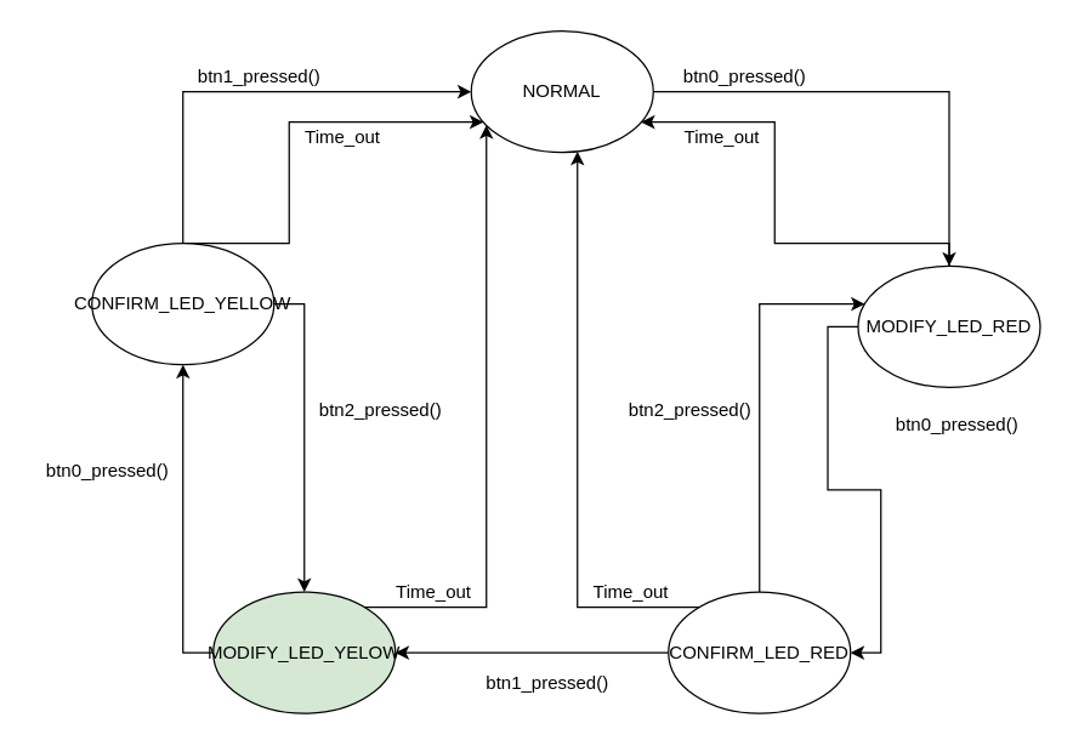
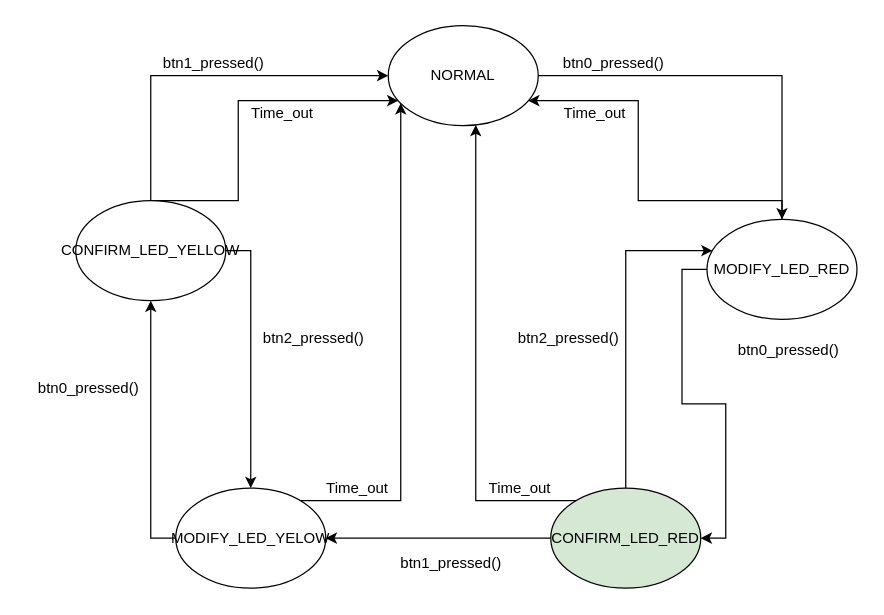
  <mxCell id="0" />
  <mxCell id="1" parent="0" />
  <mxCell id="2" style="edgeStyle=orthogonalEdgeStyle;rounded=0;orthogonalLoop=1;jettySize=auto;html=1;" parent="1" source="3" target="6" edge="1"><mxGeometry relative="1" as="geometry" /></mxCell>
  <mxCell id="3" value="NORMAL" style="ellipse;whiteSpace=wrap;html=1;" parent="1" vertex="1"><mxGeometry x="310" y="20" width="120" height="80" as="geometry" /></mxCell>
  <mxCell id="4" style="edgeStyle=orthogonalEdgeStyle;rounded=0;orthogonalLoop=1;jettySize=auto;html=1;entryX=1;entryY=0.5;entryDx=0;entryDy=0;" parent="1" source="6" target="10" edge="1"><mxGeometry relative="1" as="geometry" /></mxCell>
  <mxCell id="5" style="edgeStyle=orthogonalEdgeStyle;rounded=0;orthogonalLoop=1;jettySize=auto;html=1;" parent="1" source="6" target="3" edge="1"><mxGeometry relative="1" as="geometry"><Array as="points"><mxPoint x="510" y="160" /><mxPoint x="510" y="80" /></Array></mxGeometry></mxCell>
  <mxCell id="6" value="MODIFY_LED_RED" style="ellipse;whiteSpace=wrap;html=1;" parent="1" vertex="1"><mxGeometry x="565" y="175" width="120" height="80" as="geometry" /></mxCell>
  <mxCell id="7" style="edgeStyle=orthogonalEdgeStyle;rounded=0;orthogonalLoop=1;jettySize=auto;html=1;" parent="1" source="10" target="13" edge="1"><mxGeometry relative="1" as="geometry"><Array as="points"><mxPoint x="390" y="430" /><mxPoint x="390" y="430" /></Array></mxGeometry></mxCell>
  <mxCell id="8" style="edgeStyle=orthogonalEdgeStyle;rounded=0;orthogonalLoop=1;jettySize=auto;html=1;" parent="1" source="10" target="6" edge="1"><mxGeometry relative="1" as="geometry"><Array as="points"><mxPoint x="500" y="200" /></Array></mxGeometry></mxCell>
  <mxCell id="9" style="edgeStyle=orthogonalEdgeStyle;rounded=0;orthogonalLoop=1;jettySize=auto;html=1;" parent="1" source="10" target="3" edge="1"><mxGeometry relative="1" as="geometry"><Array as="points"><mxPoint x="380" y="400" /></Array></mxGeometry></mxCell>
- <mxCell id="10" value="CONFIRM_LED_RED" style="ellipse;whiteSpace=wrap;html=1;" parent="1" vertex="1"><mxGeometry x="440" y="390" width="120" height="80" as="geometry" /></mxCell>
+ <mxCell id="10" value="CONFIRM_LED_RED" style="ellipse;whiteSpace=wrap;html=1;fillColor=#d5e8d4;" parent="1" vertex="1"><mxGeometry x="440" y="390" width="120" height="80" as="geometry" /></mxCell>
  <mxCell id="11" style="edgeStyle=orthogonalEdgeStyle;rounded=0;orthogonalLoop=1;jettySize=auto;html=1;" parent="1" source="13" target="17" edge="1"><mxGeometry relative="1" as="geometry"><Array as="points"><mxPoint x="120" y="430" /></Array></mxGeometry></mxCell>
  <mxCell id="12" style="edgeStyle=orthogonalEdgeStyle;rounded=0;orthogonalLoop=1;jettySize=auto;html=1;" parent="1" source="13" target="3" edge="1"><mxGeometry relative="1" as="geometry"><Array as="points"><mxPoint x="320" y="400" /></Array></mxGeometry></mxCell>
- <mxCell id="13" value="MODIFY_LED_YELOW" style="ellipse;whiteSpace=wrap;html=1;fillColor=#d5e8d4;" parent="1" vertex="1"><mxGeometry x="140" y="390" width="120" height="80" as="geometry" /></mxCell>
+ <mxCell id="13" value="MODIFY_LED_YELOW" style="ellipse;whiteSpace=wrap;html=1;" parent="1" vertex="1"><mxGeometry x="140" y="390" width="120" height="80" as="geometry" /></mxCell>
  <mxCell id="14" style="edgeStyle=orthogonalEdgeStyle;rounded=0;orthogonalLoop=1;jettySize=auto;html=1;" parent="1" source="17" target="3" edge="1"><mxGeometry relative="1" as="geometry"><Array as="points"><mxPoint x="120" y="60" /></Array></mxGeometry></mxCell>
  <mxCell id="15" style="edgeStyle=orthogonalEdgeStyle;rounded=0;orthogonalLoop=1;jettySize=auto;html=1;" parent="1" source="17" target="13" edge="1"><mxGeometry relative="1" as="geometry"><Array as="points"><mxPoint x="200" y="200" /></Array></mxGeometry></mxCell>
  <mxCell id="16" style="edgeStyle=orthogonalEdgeStyle;rounded=0;orthogonalLoop=1;jettySize=auto;html=1;" parent="1" source="17" target="3" edge="1"><mxGeometry relative="1" as="geometry"><Array as="points"><mxPoint x="190" y="160" /><mxPoint x="190" y="80" /></Array></mxGeometry></mxCell>
  <mxCell id="17" value="CONFIRM_LED_YELLOW" style="ellipse;whiteSpace=wrap;html=1;" parent="1" vertex="1"><mxGeometry x="60" y="160" width="120" height="80" as="geometry" /></mxCell>
  <mxCell id="18" value="btn0_pressed()" style="text;html=1;align=center;verticalAlign=middle;resizable=0;points=[];autosize=1;strokeColor=none;fillColor=none;" parent="1" vertex="1"><mxGeometry x="440" y="40" width="100" height="20" as="geometry" /></mxCell>
  <mxCell id="19" value="btn0_pressed()" style="text;html=1;align=center;verticalAlign=middle;resizable=0;points=[];autosize=1;strokeColor=none;fillColor=none;" parent="1" vertex="1"><mxGeometry x="580" y="270" width="100" height="20" as="geometry" /></mxCell>
  <mxCell id="20" value="btn1_pressed()" style="text;html=1;align=center;verticalAlign=middle;resizable=0;points=[];autosize=1;strokeColor=none;fillColor=none;" parent="1" vertex="1"><mxGeometry x="310" y="440" width="100" height="20" as="geometry" /></mxCell>
  <mxCell id="21" value="btn2_pressed()" style="text;html=1;align=center;verticalAlign=middle;resizable=0;points=[];autosize=1;strokeColor=none;fillColor=none;" parent="1" vertex="1"><mxGeometry x="404" y="260" width="100" height="20" as="geometry" /></mxCell>
  <mxCell id="22" value="btn0_pressed()" style="text;html=1;align=center;verticalAlign=middle;resizable=0;points=[];autosize=1;strokeColor=none;fillColor=none;" parent="1" vertex="1"><mxGeometry x="20" y="300" width="100" height="20" as="geometry" /></mxCell>
  <mxCell id="23" value="btn1_pressed()" style="text;html=1;align=center;verticalAlign=middle;resizable=0;points=[];autosize=1;strokeColor=none;fillColor=none;" parent="1" vertex="1"><mxGeometry x="120" y="40" width="100" height="20" as="geometry" /></mxCell>
  <mxCell id="24" value="btn2_pressed()" style="text;html=1;align=center;verticalAlign=middle;resizable=0;points=[];autosize=1;strokeColor=none;fillColor=none;" parent="1" vertex="1"><mxGeometry x="200" y="260" width="100" height="20" as="geometry" /></mxCell>
  <mxCell id="25" value="Time_out" style="text;html=1;align=center;verticalAlign=middle;resizable=0;points=[];autosize=1;strokeColor=none;fillColor=none;" parent="1" vertex="1"><mxGeometry x="190" y="80" width="70" height="20" as="geometry" /></mxCell>
  <mxCell id="26" value="Time_out" style="text;html=1;align=center;verticalAlign=middle;resizable=0;points=[];autosize=1;strokeColor=none;fillColor=none;" parent="1" vertex="1"><mxGeometry x="440" y="80" width="70" height="20" as="geometry" /></mxCell>
  <mxCell id="27" value="Time_out" style="text;html=1;align=center;verticalAlign=middle;resizable=0;points=[];autosize=1;strokeColor=none;fillColor=none;" parent="1" vertex="1"><mxGeometry x="250" y="380" width="70" height="20" as="geometry" /></mxCell>
  <mxCell id="28" value="Time_out" style="text;html=1;align=center;verticalAlign=middle;resizable=0;points=[];autosize=1;strokeColor=none;fillColor=none;" parent="1" vertex="1"><mxGeometry x="380" y="380" width="70" height="20" as="geometry" /></mxCell>
